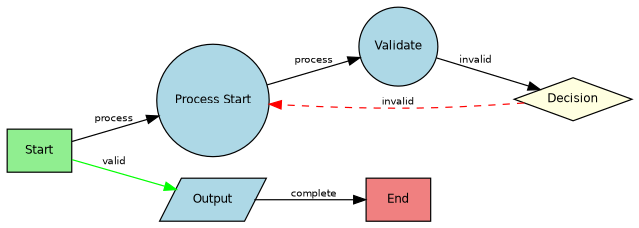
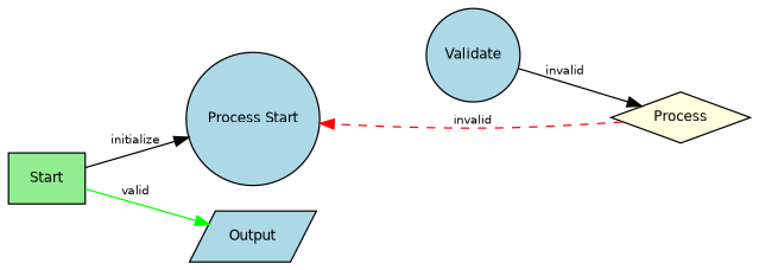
  digraph {
    fontname=Helvetica
    fontsize=12
    rankdir=LR
    node [fillcolor=lightblue fontname=Helvetica fontsize=10 shape=box style=filled]
    edge [fontname=Helvetica fontsize=8]
    n1 [fillcolor=lightgreen label=Start]
    n2 [label="Process Start" shape=circle]
    n3 [label=Output shape=parallelogram]
    n4 [label=Validate shape=circle]
-   n5 [fillcolor=lightyellow label=Decision shape=diamond]
-   n6 [fillcolor=lightcoral label=End]
-   n1 -> n2 [label=process]
+   n5 [fillcolor=lightyellow label=Process shape=diamond]
+   n1 -> n2 [label=initialize]
    n1 -> n3 [color=green label=valid]
-   n2 -> n4 [label=process]
-   n3 -> n6 [label=complete]
    n4 -> n5 [label=invalid]
    n5 -> n2 [color=red label=invalid style=dashed]
  }
